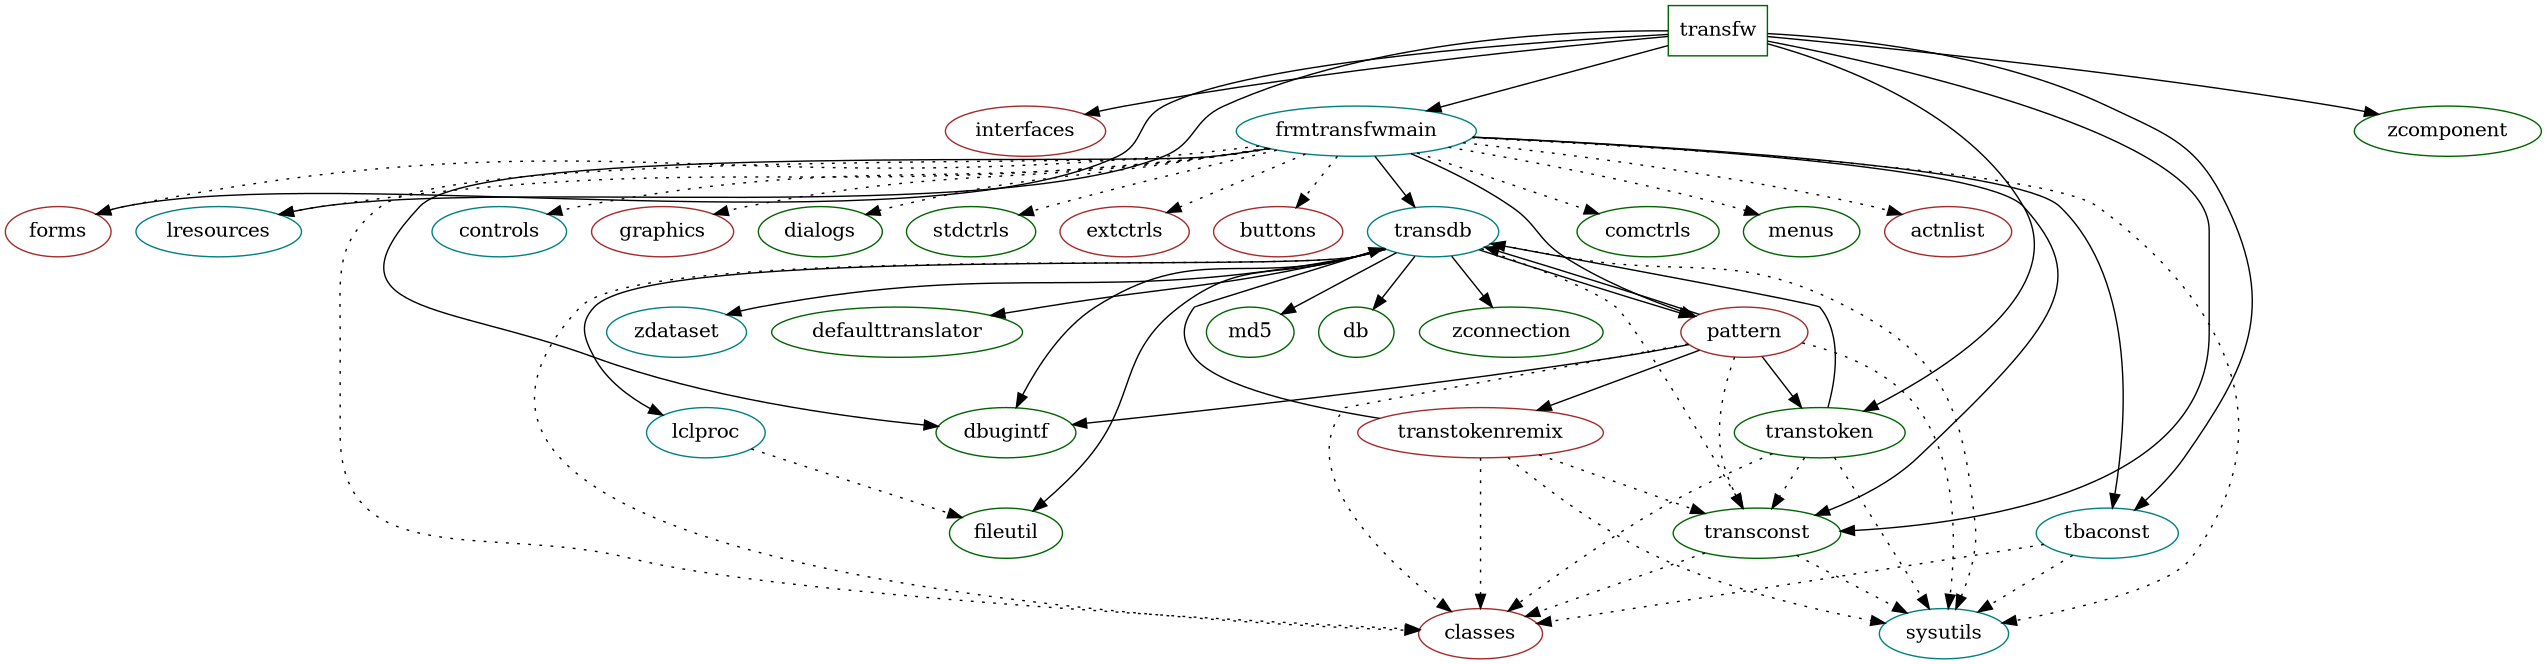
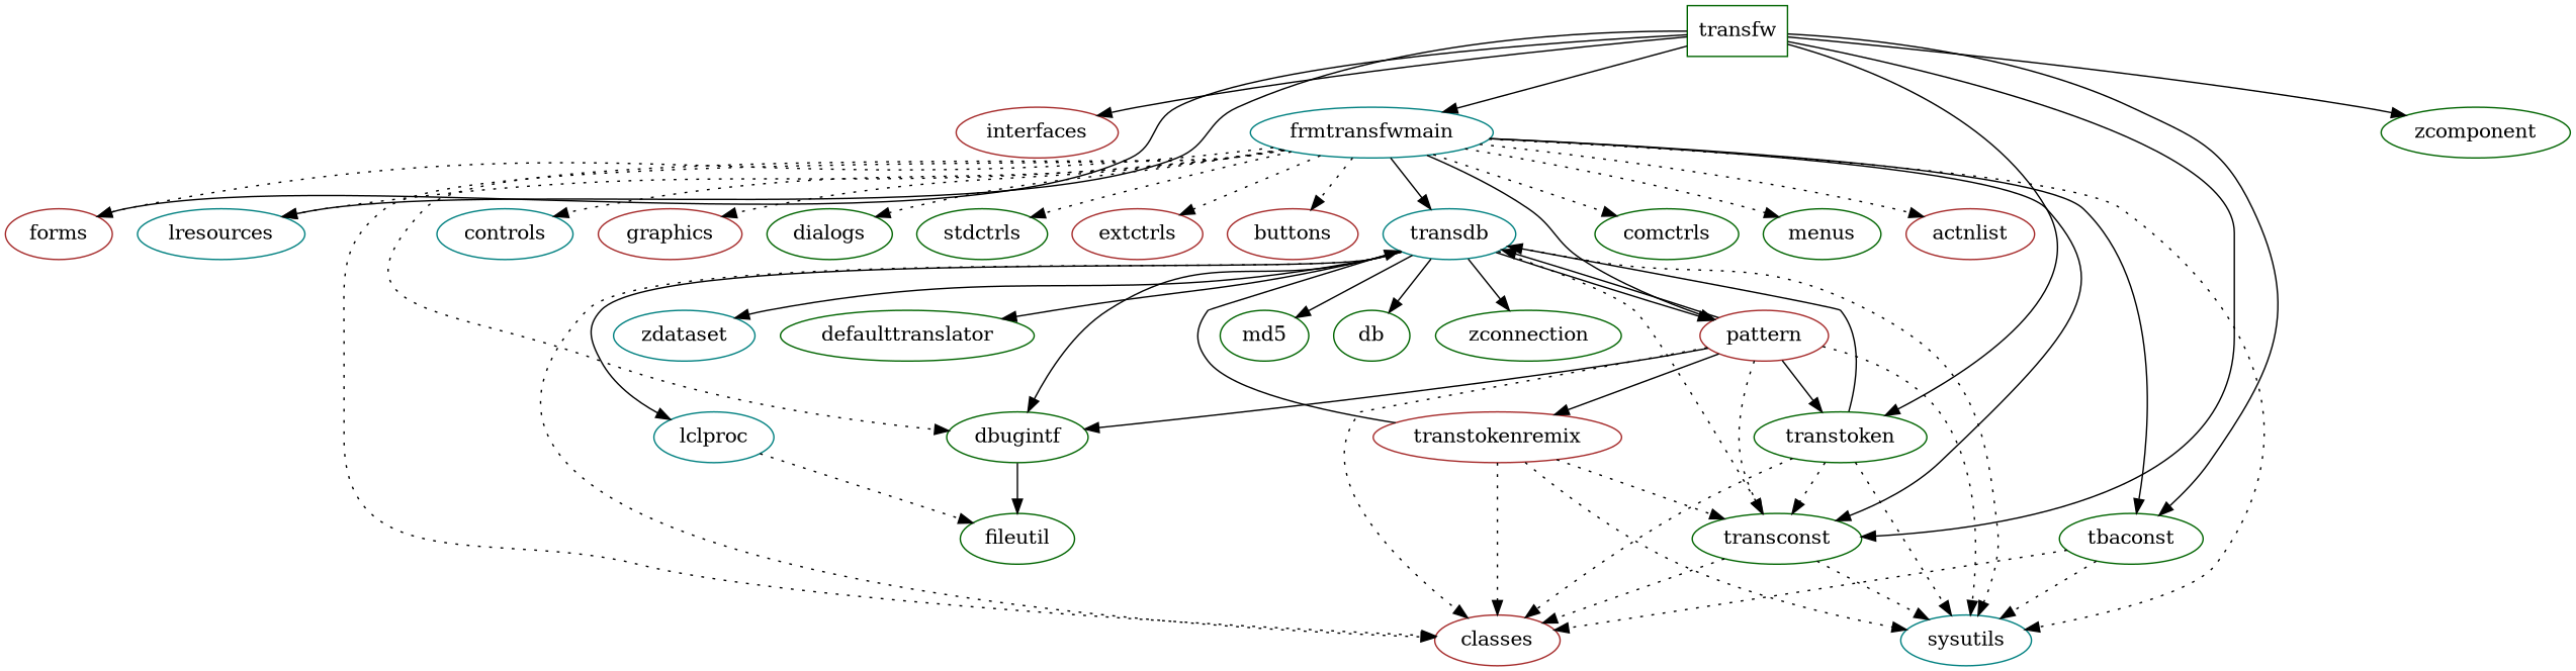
  digraph {
    node [color=darkgreen shape=ellipse]
    edge [style=dotted]
    transfw [shape=box]
    interfaces [color=brown shape=""]
    forms [color=brown shape=""]
    frmtransfwmain [color=teal shape=""]
    lresources [color=teal]
-   tbaconst [color=teal]
+   tbaconst
    transconst
    transtoken
    zcomponent
    classes [color=brown]
    sysutils [color=teal]
    controls [color=teal]
    graphics [color=brown]
    dialogs
    stdctrls
    extctrls [color=brown]
    buttons [color=brown]
    comctrls
    menus
    actnlist [color=brown]
    transdb [color=teal]
    pattern [color=brown]
    dbugintf
    fileutil
    md5
    db
    zconnection
    zdataset [color=teal]
    lclproc [color=teal]
    defaulttranslator
    transtokenremix [color=brown]
    transfw -> interfaces [style=""]
    transfw -> forms [style=""]
    transfw -> frmtransfwmain [style=""]
    transfw -> lresources [style=solid]
    transfw -> tbaconst [style=solid]
    transfw -> transconst [style=solid]
    transfw -> transtoken [style=solid]
    transfw -> zcomponent [style=solid]
    frmtransfwmain -> forms
    frmtransfwmain -> lresources
    frmtransfwmain -> tbaconst [style=solid]
    frmtransfwmain -> transconst [style=solid]
    frmtransfwmain -> classes
    frmtransfwmain -> sysutils
    frmtransfwmain -> controls
    frmtransfwmain -> graphics
    frmtransfwmain -> dialogs
    frmtransfwmain -> stdctrls
    frmtransfwmain -> extctrls
    frmtransfwmain -> buttons
    frmtransfwmain -> comctrls
    frmtransfwmain -> menus
    frmtransfwmain -> actnlist
    frmtransfwmain -> transdb [style=solid]
    frmtransfwmain -> pattern [style=solid]
-   frmtransfwmain -> dbugintf [style=solid]
+   frmtransfwmain -> dbugintf
    tbaconst -> classes
    tbaconst -> sysutils
    transconst -> classes
    transconst -> sysutils
    transtoken -> transconst
    transtoken -> classes
    transtoken -> sysutils
    transtoken -> transdb [style=solid]
    transdb -> transconst
    transdb -> classes
    transdb -> sysutils
    transdb -> pattern [style=solid]
    transdb -> dbugintf [style=solid]
-   transdb -> fileutil [style=solid]
+   dbugintf -> fileutil [style=solid]
    transdb -> md5 [style=solid]
    transdb -> db [style=solid]
    transdb -> zconnection [style=solid]
    transdb -> zdataset [style=solid]
    transdb -> lclproc [style=solid]
    transdb -> defaulttranslator [style=solid]
    pattern -> transconst
    pattern -> transtoken [style=solid]
    pattern -> classes
    pattern -> sysutils
    pattern -> transdb [style=solid]
    pattern -> dbugintf [style=solid]
    pattern -> transtokenremix [style=solid]
    lclproc -> fileutil
    transtokenremix -> transconst
    transtokenremix -> classes
    transtokenremix -> sysutils
    transtokenremix -> transdb [style=solid]
  }
